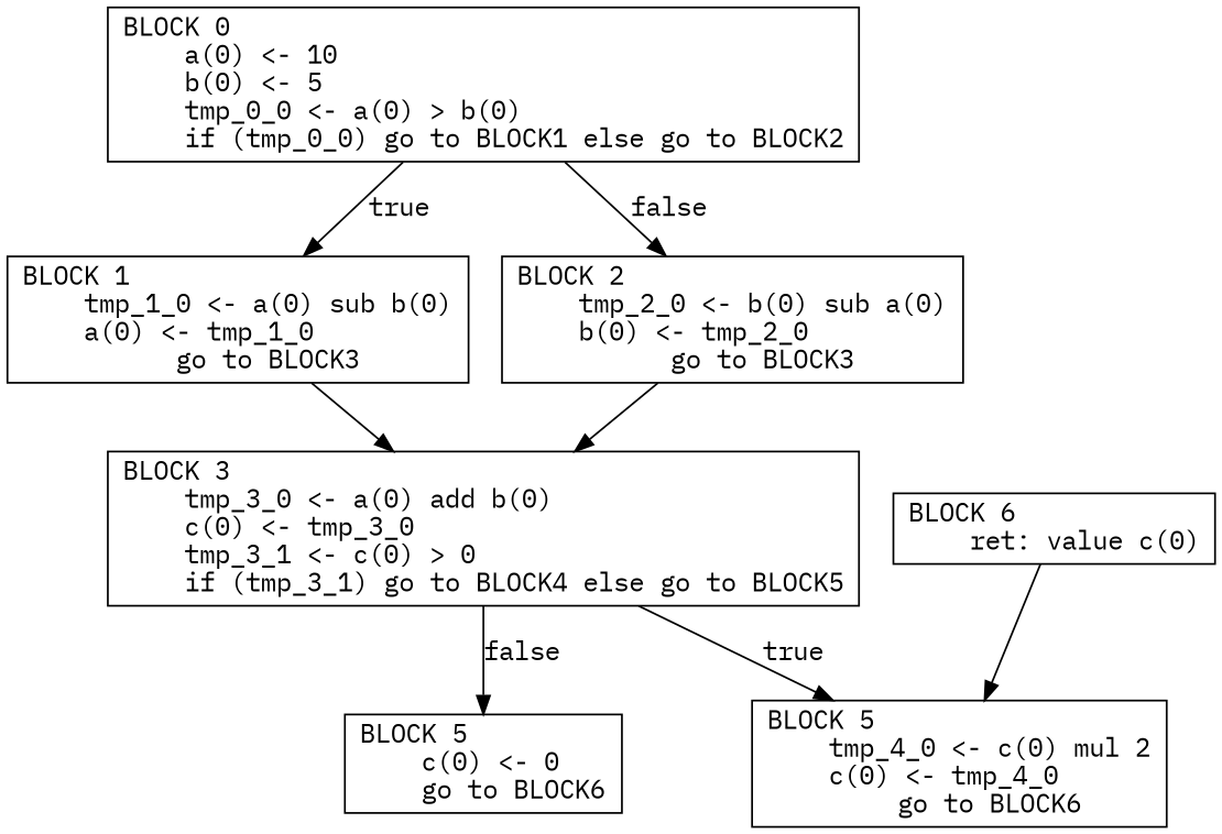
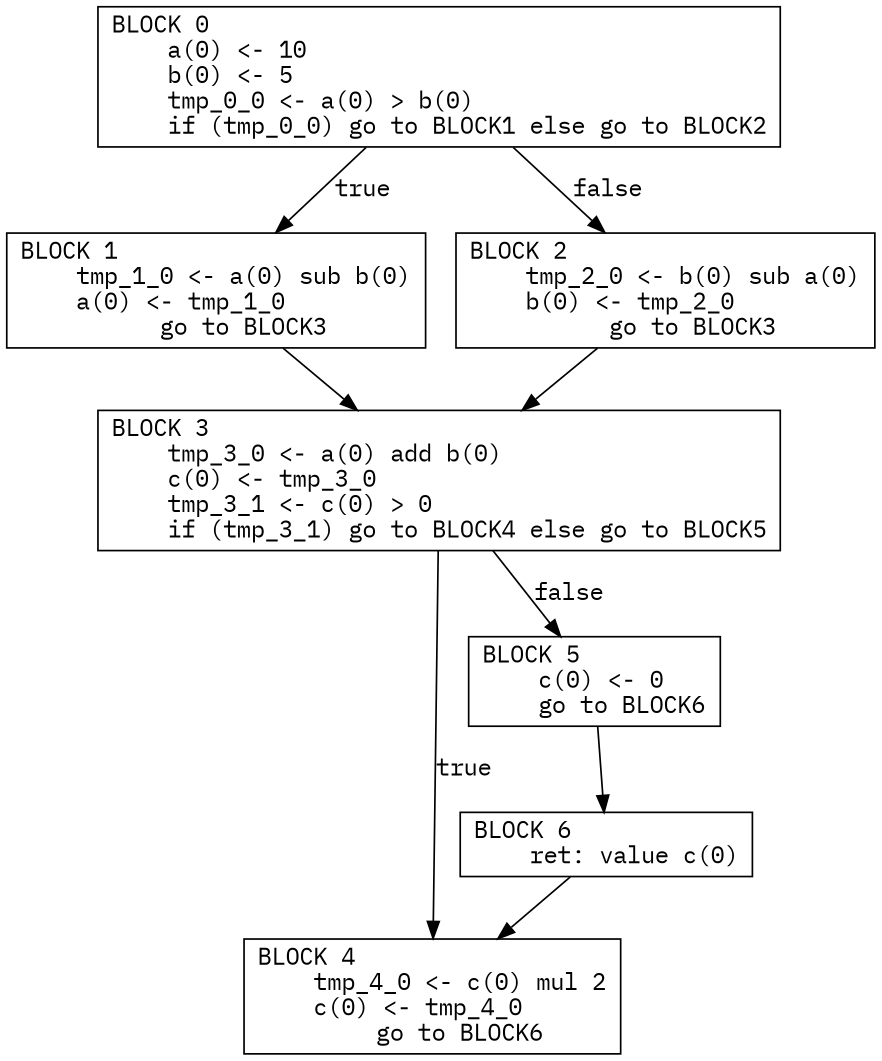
  digraph {
    fontname="IBM Plex Mono"
    node [fontname="IBM Plex Mono" nojustify=false shape=box]
    edge [fontname="IBM Plex Mono"]
    n1 [label="BLOCK 0\l    a(0) <- 10\l    b(0) <- 5\l    tmp_0_0 <- a(0) > b(0)\l    if (tmp_0_0) go to BLOCK1 else go to BLOCK2"]
    n2 [label="BLOCK 1\l    tmp_1_0 <- a(0) sub b(0)\l    a(0) <- tmp_1_0\l    go to BLOCK3"]
    n3 [label="BLOCK 2\l    tmp_2_0 <- b(0) sub a(0)\l    b(0) <- tmp_2_0\l    go to BLOCK3"]
    n4 [label="BLOCK 3\l    tmp_3_0 <- a(0) add b(0)\l    c(0) <- tmp_3_0\l    tmp_3_1 <- c(0) > 0\l    if (tmp_3_1) go to BLOCK4 else go to BLOCK5"]
-   n5 [label="BLOCK 5\l    tmp_4_0 <- c(0) mul 2\l    c(0) <- tmp_4_0\l    go to BLOCK6"]
+   n5 [label="BLOCK 4\l    tmp_4_0 <- c(0) mul 2\l    c(0) <- tmp_4_0\l    go to BLOCK6"]
    n6 [label="BLOCK 5\l    c(0) <- 0\l    go to BLOCK6"]
    n7 [label="BLOCK 6\l    ret: value c(0)"]
    n1 -> n2 [label=true]
    n1 -> n3 [label=false]
    n2 -> n4
    n3 -> n4
    n4 -> n5 [label=true]
    n4 -> n6 [label=false]
+   n6 -> n7
    n7 -> n5
  }
